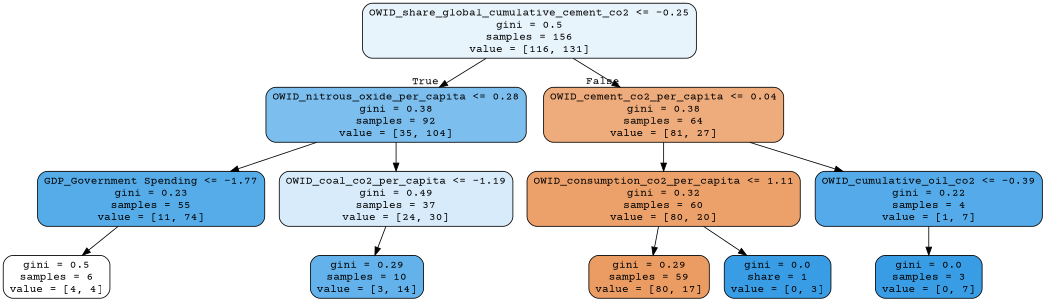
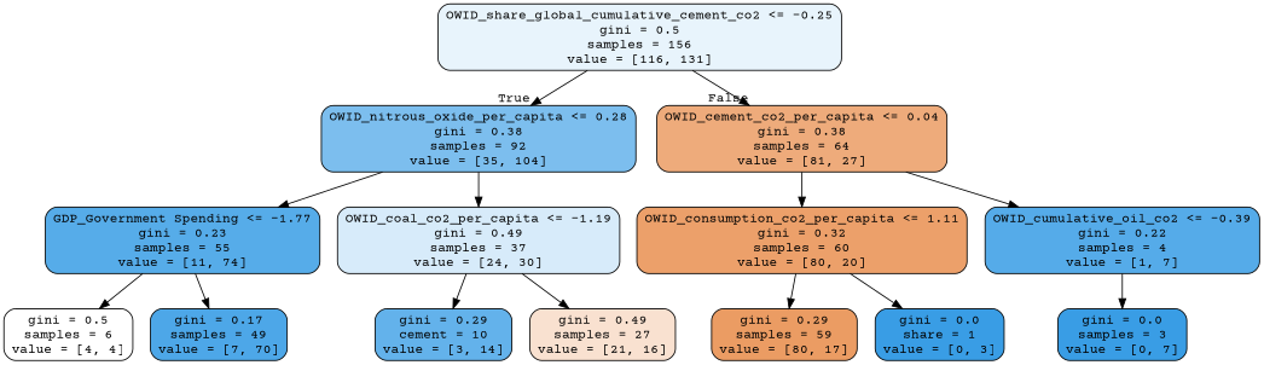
  digraph {
    fontname="Courier Prime"
    node [color=black fillcolor="#399de5" fontname="Courier Prime" shape=box style="filled, rounded"]
    edge [fontname="Courier Prime"]
    n1 [fillcolor="#e8f4fc" label="OWID_share_global_cumulative_cement_co2 <= -0.25\ngini = 0.5\nsamples = 156\nvalue = [116, 131]"]
    n2 [fillcolor="#7cbeee" label="OWID_nitrous_oxide_per_capita <= 0.28\ngini = 0.38\nsamples = 92\nvalue = [35, 104]"]
    n3 [fillcolor="#eeab7b" label="OWID_cement_co2_per_capita <= 0.04\ngini = 0.38\nsamples = 64\nvalue = [81, 27]"]
    n4 [fillcolor="#56ace9" label="GDP_Government Spending <= -1.77\ngini = 0.23\nsamples = 55\nvalue = [11, 74]"]
    n5 [fillcolor="#d7ebfa" label="OWID_coal_co2_per_capita <= -1.19\ngini = 0.49\nsamples = 37\nvalue = [24, 30]"]
    n6 [fillcolor="#eca06a" label="OWID_consumption_co2_per_capita <= 1.11\ngini = 0.32\nsamples = 60\nvalue = [80, 20]"]
    n7 [fillcolor="#55abe9" label="OWID_cumulative_oil_co2 <= -0.39\ngini = 0.22\nsamples = 4\nvalue = [1, 7]"]
    n8 [fillcolor="#ffffff" label="gini = 0.5\nsamples = 6\nvalue = [4, 4]"]
-   n10 [fillcolor="#63b2eb" label="gini = 0.29\nsamples = 10\nvalue = [3, 14]"]
+   n9 [fillcolor="#4da7e8" label="gini = 0.17\nsamples = 49\nvalue = [7, 70]"]
+   n10 [fillcolor="#63b2eb" label="gini = 0.29\ncement = 10\nvalue = [3, 14]"]
+   n11 [fillcolor="#f9e1d0" label="gini = 0.49\nsamples = 27\nvalue = [21, 16]"]
    n12 [fillcolor="#eb9c63" label="gini = 0.29\nsamples = 59\nvalue = [80, 17]"]
    n13 [label="gini = 0.0\nshare = 1\nvalue = [0, 3]"]
    n14 [label="gini = 0.0\nsamples = 3\nvalue = [0, 7]"]
    n1 -> n2 [headlabel=True labelangle=45 labeldistance=2.5]
    n1 -> n3 [headlabel=False labelangle=-45 labeldistance=2.5]
    n2 -> n4
    n2 -> n5
    n3 -> n6
    n3 -> n7
    n4 -> n8
+   n4 -> n9
    n5 -> n10
+   n5 -> n11
    n6 -> n12
    n6 -> n13
    n7 -> n14
  }
